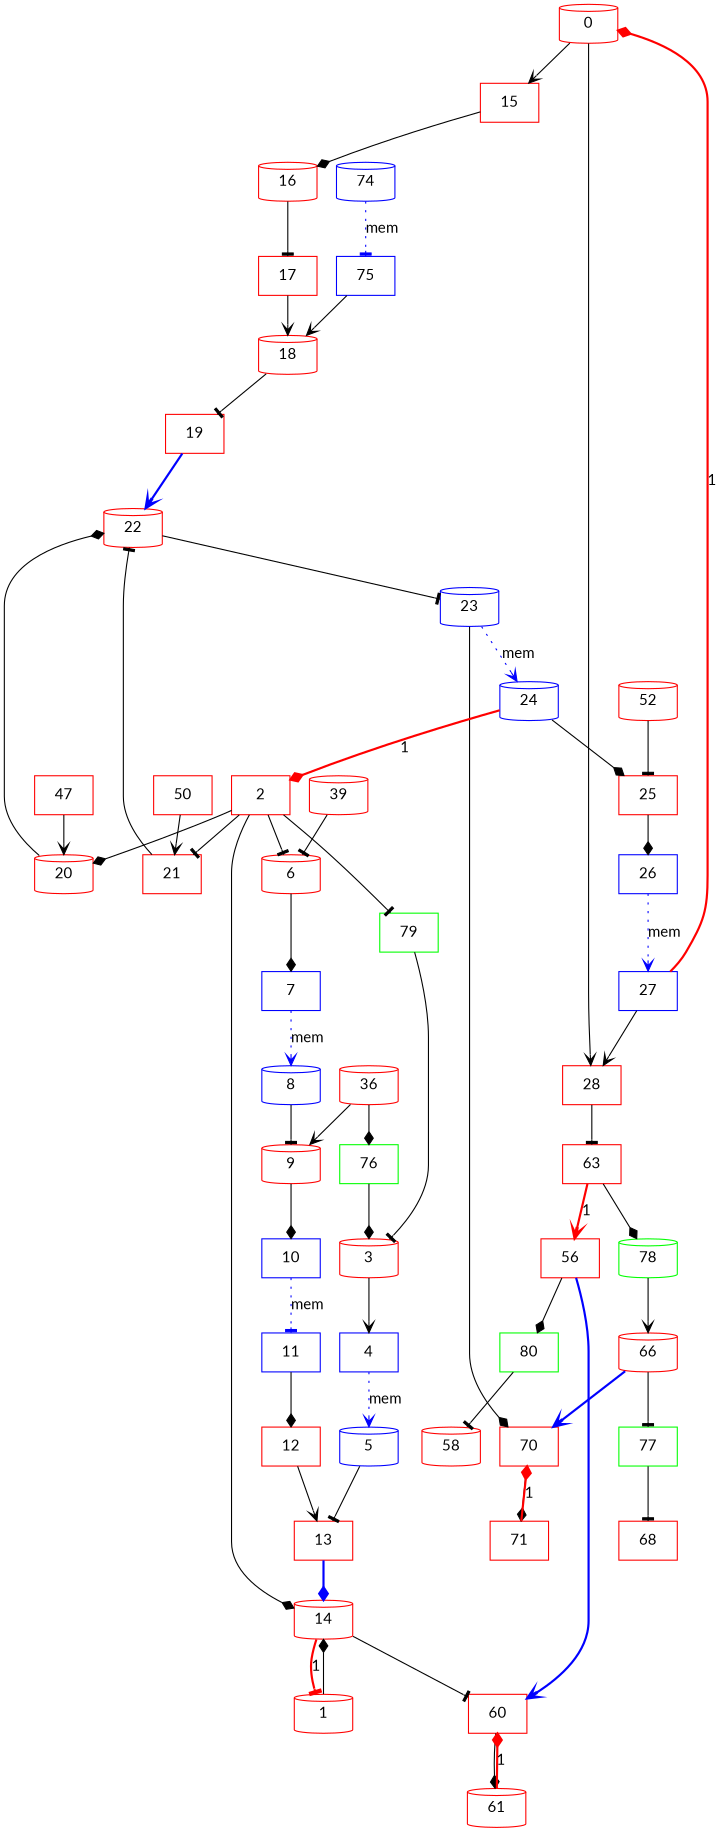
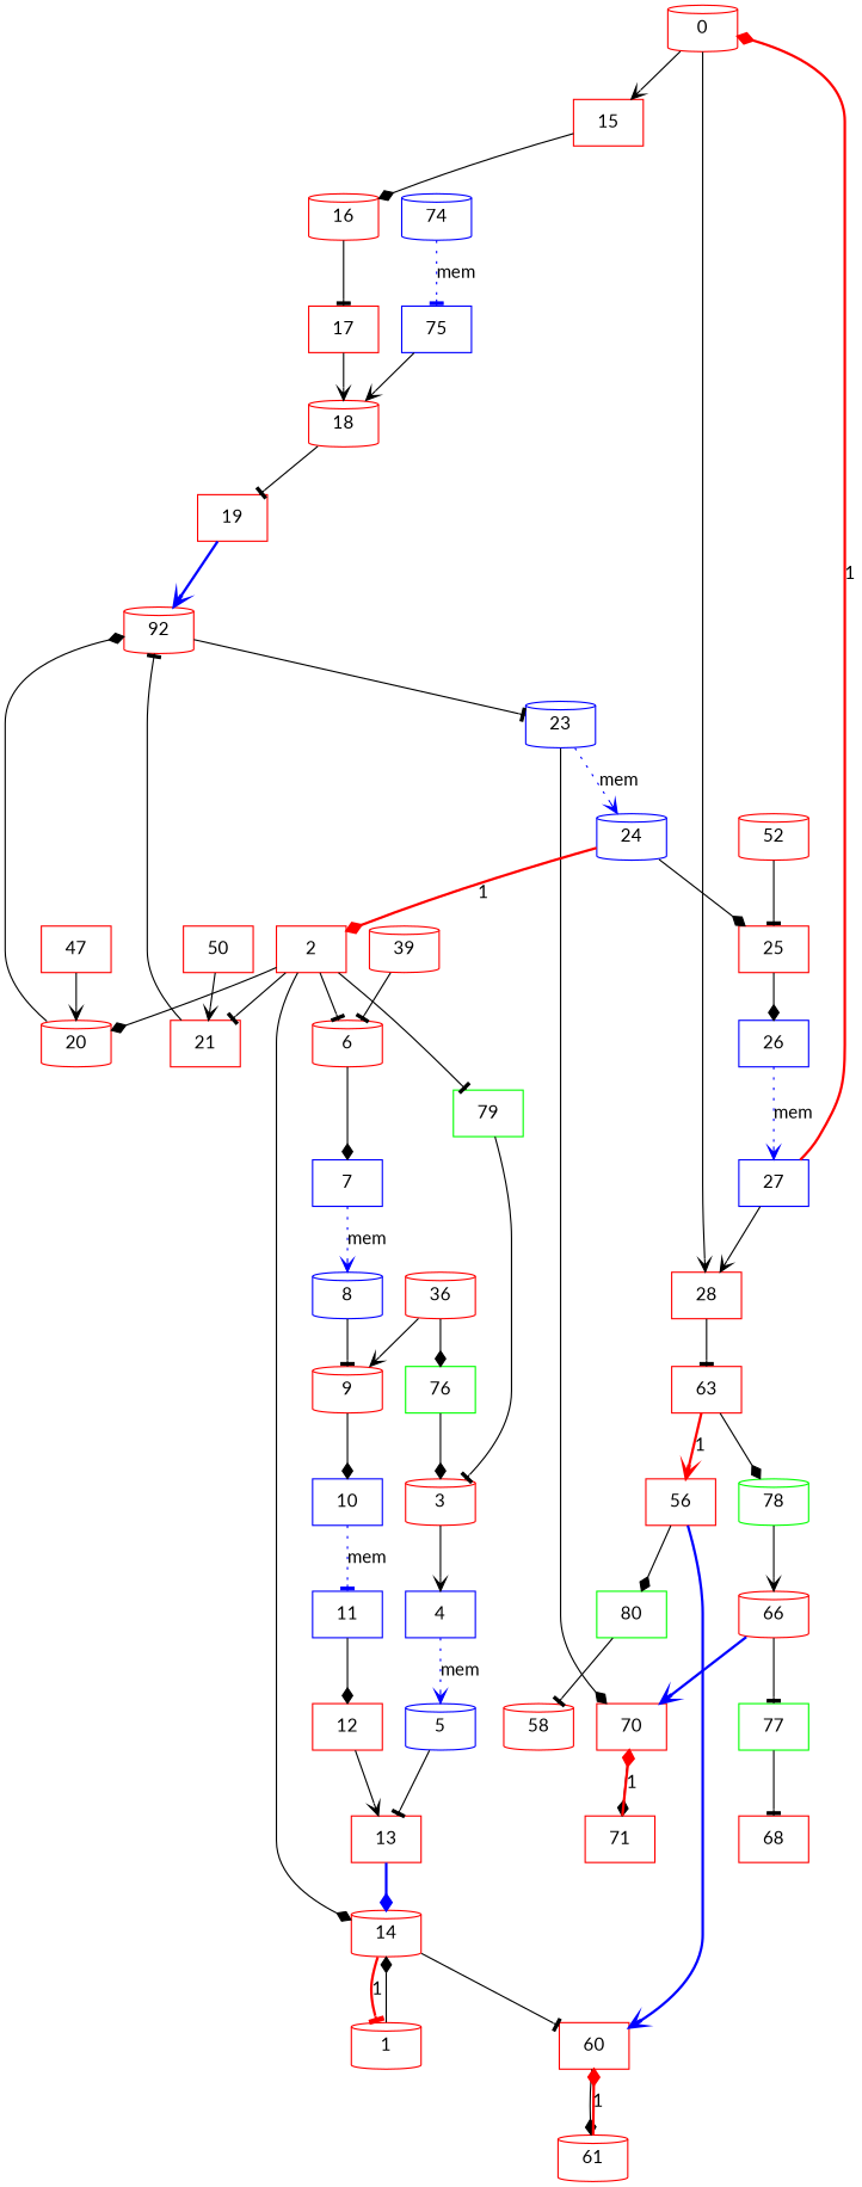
  digraph {
    fontname=Lato
    node [color=red fontname=Lato shape=box]
    edge [arrowhead=diamond fontname=Lato]
    0 [shape=cylinder]
    15
    28
    16 [shape=cylinder]
    n5 [label=63]
    1 [shape=cylinder]
    14 [shape=cylinder]
    60
    2
    6 [shape=cylinder]
    20 [shape=cylinder]
    21
    79 [color=green]
    7 [color=blue]
-   22 [shape=cylinder]
+   22 [shape=cylinder label=92]
    3 [shape=cylinder]
    4 [color=blue]
    5 [color=blue shape=cylinder]
    13
    8 [color=blue shape=cylinder]
    9 [shape=cylinder]
    10 [color=blue]
    11 [color=blue]
    12
    61 [shape=cylinder]
    17
    18 [shape=cylinder]
    19
    23 [color=blue shape=cylinder]
    24 [color=blue shape=cylinder]
    70
    25
    71
    26 [color=blue]
    27 [color=blue]
    56
    78 [color=green shape=cylinder]
    36 [shape=cylinder]
    76 [color=green]
    39 [shape=cylinder]
    47
    50
    n43 [label=52 shape=cylinder]
    80 [color=green]
    58 [shape=cylinder]
    66 [shape=cylinder]
    77 [color=green]
    68
    74 [color=blue shape=cylinder]
    75 [color=blue]
    0 -> 15 [arrowhead=vee]
    0 -> 28 [arrowhead=vee]
    15 -> 16
    28 -> n5 [arrowhead=tee]
    16 -> 17 [arrowhead=tee]
    n5 -> 56 [arrowhead=vee color=red label=1 style=bold]
    n5 -> 78
    1 -> 14
    14 -> 1 [arrowhead=tee color=red label=1 style=bold]
    14 -> 60 [arrowhead=tee]
    60 -> 61
    2 -> 14
    2 -> 6 [arrowhead=tee]
    2 -> 20
    2 -> 21 [arrowhead=tee]
    2 -> 79 [arrowhead=tee]
    6 -> 7
    20 -> 22
    21 -> 22 [arrowhead=tee]
    79 -> 3 [arrowhead=tee]
    7 -> 8 [arrowhead=vee color=blue label=mem style=dotted]
    22 -> 23 [arrowhead=tee]
    3 -> 4 [arrowhead=vee]
    4 -> 5 [arrowhead=vee color=blue label=mem style=dotted]
    5 -> 13 [arrowhead=tee]
    13 -> 14 [color=blue style=bold]
    8 -> 9 [arrowhead=tee]
    9 -> 10
    10 -> 11 [arrowhead=tee color=blue label=mem style=dotted]
    11 -> 12
    12 -> 13 [arrowhead=vee]
    61 -> 60 [color=red label=1 style=bold]
    17 -> 18 [arrowhead=vee]
    18 -> 19 [arrowhead=tee]
    19 -> 22 [arrowhead=vee color=blue style=bold]
    23 -> 24 [arrowhead=vee color=blue label=mem style=dotted]
    23 -> 70
    24 -> 2 [color=red label=1 style=bold]
    24 -> 25
    70 -> 71
    25 -> 26
    71 -> 70 [color=red label=1 style=bold]
    26 -> 27 [arrowhead=vee color=blue label=mem style=dotted]
    27 -> 0 [color=red label=1 style=bold]
    27 -> 28 [arrowhead=vee]
    56 -> 60 [arrowhead=vee color=blue style=bold]
    56 -> 80
    78 -> 66 [arrowhead=vee]
    36 -> 9 [arrowhead=vee]
    36 -> 76
    76 -> 3
    39 -> 6 [arrowhead=tee]
    47 -> 20 [arrowhead=vee]
    50 -> 21 [arrowhead=vee]
    n43 -> 25 [arrowhead=tee]
    80 -> 58 [arrowhead=tee]
    66 -> 70 [arrowhead=vee color=blue style=bold]
    66 -> 77 [arrowhead=tee]
    77 -> 68 [arrowhead=tee]
    74 -> 75 [arrowhead=tee color=blue label=mem style=dotted]
    75 -> 18 [arrowhead=vee]
  }
